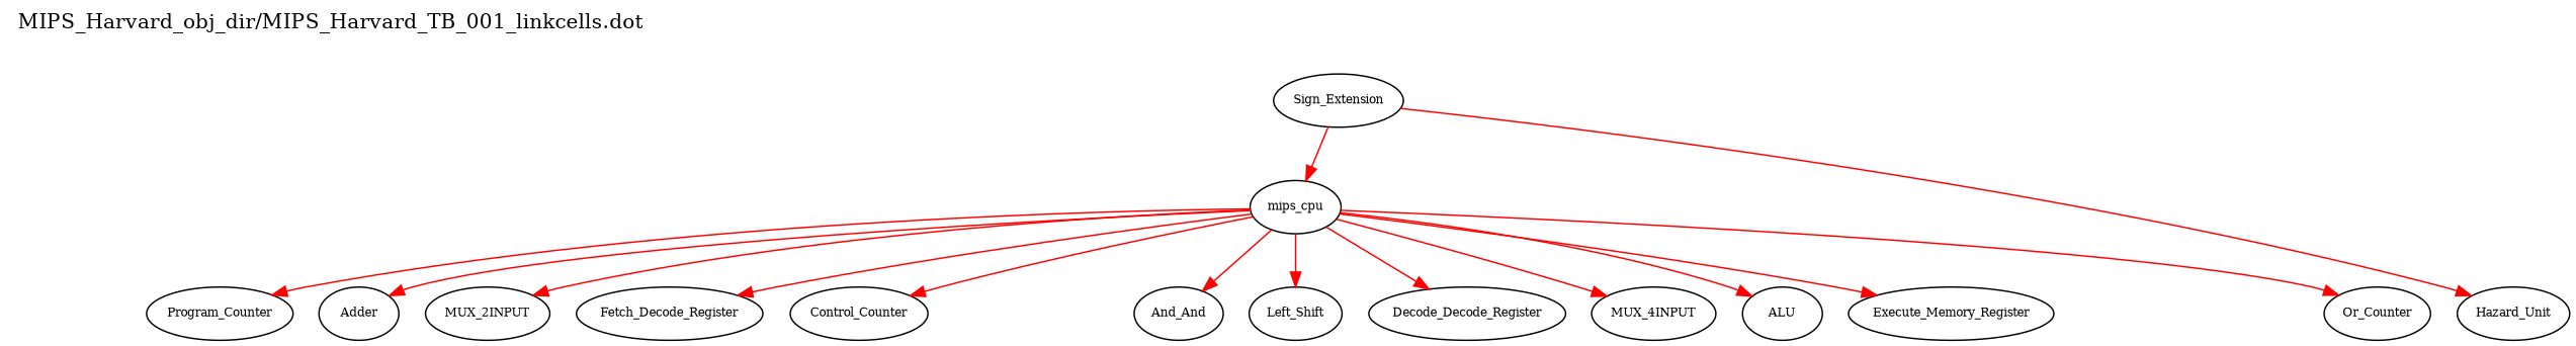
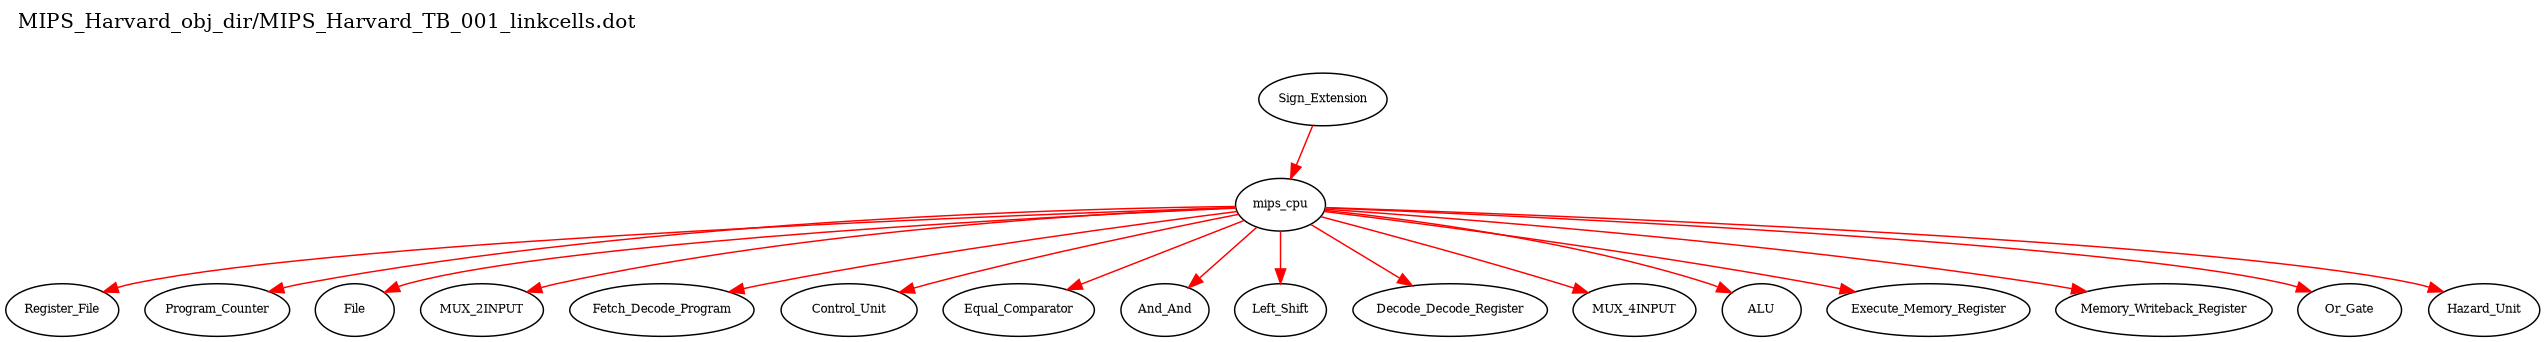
  digraph {
    label="MIPS_Harvard_obj_dir/MIPS_Harvard_TB_001_linkcells.dot"
    labeljust=l
    labelloc=t
    rankdir=TB
    node [color=black fontsize=8]
    edge [color=red fontsize=8 weight=1]
    n1 [label=mips_cpu]
+   n2 [label=Register_File]
    n3 [label=Program_Counter]
-   n4 [label=Adder]
+   n4 [label=File]
    n5 [label=MUX_2INPUT]
-   n6 [label=Fetch_Decode_Register]
-   n7 [label=Control_Counter]
+   n6 [label=Fetch_Decode_Program]
+   n7 [label=Control_Unit]
+   n8 [label=Equal_Comparator]
    n9 [label=And_And]
    n10 [label=Left_Shift]
    n11 [label=Decode_Decode_Register]
    n12 [label=MUX_4INPUT]
    n13 [label=ALU]
    n14 [label=Execute_Memory_Register]
+   n15 [label=Memory_Writeback_Register]
    n16 [label=Hazard_Unit]
-   n17 [label=Or_Counter]
+   n17 [label=Or_Gate]
    n18 [label=Sign_Extension]
+   n1 -> n2
    n1 -> n3
    n1 -> n4
    n1 -> n5
    n1 -> n6
    n1 -> n7
+   n1 -> n8
    n1 -> n9
    n1 -> n10
    n1 -> n11
    n1 -> n12
    n1 -> n13
    n1 -> n14
-   n18 -> n16
+   n1 -> n15
+   n1 -> n16
    n1 -> n17
    n18 -> n1
  }
